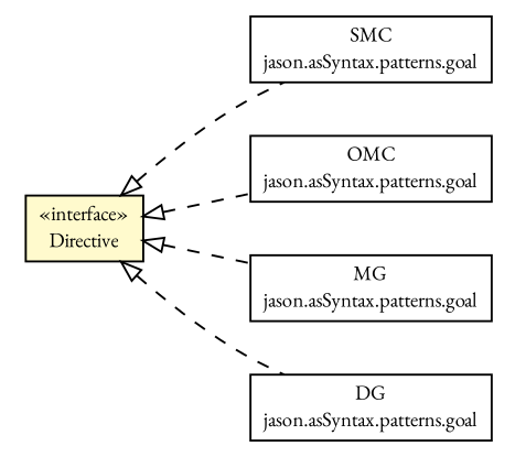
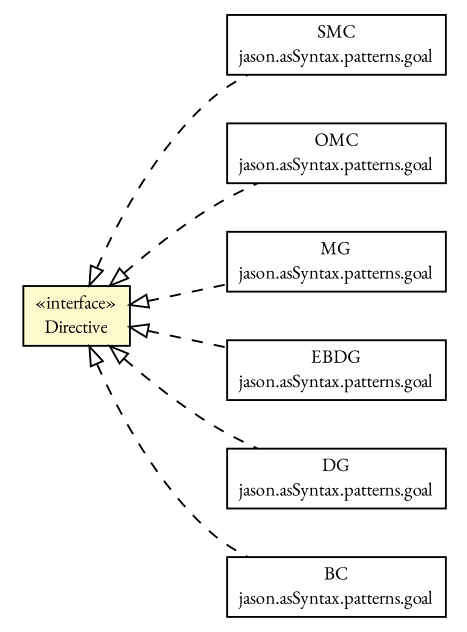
  digraph {
    fontname="EB Garamond"
    nodesep=0.25
    rankdir=LR
    ranksep=0.5
    node [fontcolor=black fontname="EB Garamond" fontsize=10.0 shape=plaintext]
    edge [arrowtail=empty dir=back fontname="EB Garamond" fontsize=10 headport=p labelfontname=Helvetica labelfontsize=10 style=dashed tailport=p]
    n1 [label=<<table title="jason.asSyntax.directives.Directive" border="0" cellborder="1" cellspacing="0" cellpadding="2" port="p" bgcolor="lemonChiffon" href="./Directive.html"> 		<tr><td><table border="0" cellspacing="0" cellpadding="1"> <tr><td align="center" balign="center"> &#171;interface&#187; </td></tr> <tr><td align="center" balign="center"> Directive </td></tr> 		</table></td></tr> 		</table>>]
    n2 [label=<<table title="jason.asSyntax.patterns.goal.SMC" border="0" cellborder="1" cellspacing="0" cellpadding="2" port="p" href="../patterns/goal/SMC.html"> 		<tr><td><table border="0" cellspacing="0" cellpadding="1"> <tr><td align="center" balign="center"> SMC </td></tr> <tr><td align="center" balign="center"> jason.asSyntax.patterns.goal </td></tr> 		</table></td></tr> 		</table>>]
    n3 [label=<<table title="jason.asSyntax.patterns.goal.OMC" border="0" cellborder="1" cellspacing="0" cellpadding="2" port="p" href="../patterns/goal/OMC.html"> 		<tr><td><table border="0" cellspacing="0" cellpadding="1"> <tr><td align="center" balign="center"> OMC </td></tr> <tr><td align="center" balign="center"> jason.asSyntax.patterns.goal </td></tr> 		</table></td></tr> 		</table>>]
    n4 [label=<<table title="jason.asSyntax.patterns.goal.MG" border="0" cellborder="1" cellspacing="0" cellpadding="2" port="p" href="../patterns/goal/MG.html"> 		<tr><td><table border="0" cellspacing="0" cellpadding="1"> <tr><td align="center" balign="center"> MG </td></tr> <tr><td align="center" balign="center"> jason.asSyntax.patterns.goal </td></tr> 		</table></td></tr> 		</table>>]
+   n5 [label=<<table title="jason.asSyntax.patterns.goal.EBDG" border="0" cellborder="1" cellspacing="0" cellpadding="2" port="p" href="../patterns/goal/EBDG.html"> 		<tr><td><table border="0" cellspacing="0" cellpadding="1"> <tr><td align="center" balign="center"> EBDG </td></tr> <tr><td align="center" balign="center"> jason.asSyntax.patterns.goal </td></tr> 		</table></td></tr> 		</table>>]
    n6 [label=<<table title="jason.asSyntax.patterns.goal.DG" border="0" cellborder="1" cellspacing="0" cellpadding="2" port="p" href="../patterns/goal/DG.html"> 		<tr><td><table border="0" cellspacing="0" cellpadding="1"> <tr><td align="center" balign="center"> DG </td></tr> <tr><td align="center" balign="center"> jason.asSyntax.patterns.goal </td></tr> 		</table></td></tr> 		</table>>]
+   n7 [label=<<table title="jason.asSyntax.patterns.goal.BC" border="0" cellborder="1" cellspacing="0" cellpadding="2" port="p" href="../patterns/goal/BC.html"> 		<tr><td><table border="0" cellspacing="0" cellpadding="1"> <tr><td align="center" balign="center"> BC </td></tr> <tr><td align="center" balign="center"> jason.asSyntax.patterns.goal </td></tr> 		</table></td></tr> 		</table>>]
    n1 -> n2
    n1 -> n3
    n1 -> n4
+   n1 -> n5
    n1 -> n6
+   n1 -> n7
  }
